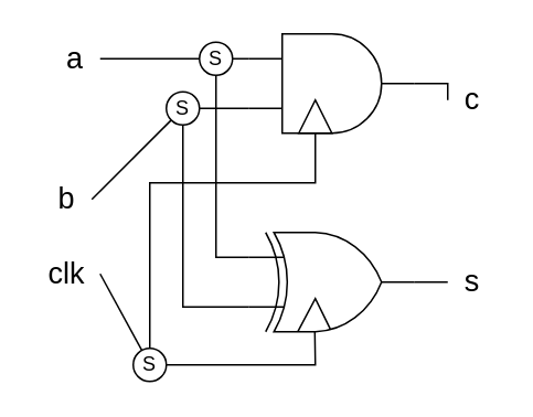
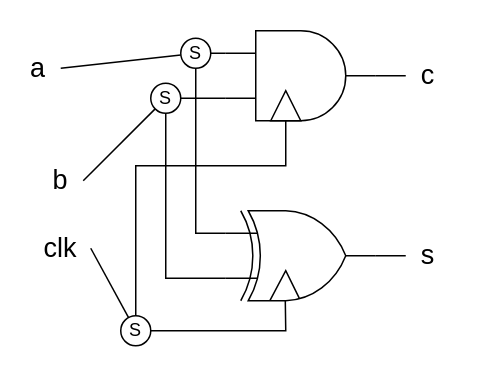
  <mxCell id="0" />
  <mxCell id="1" parent="0" />
  <mxCell id="2" value="" style="edgeStyle=orthogonalEdgeStyle;rounded=0;orthogonalLoop=1;jettySize=auto;html=1;endArrow=none;endFill=0;" edge="1" parent="1" source="3" target="11"><mxGeometry relative="1" as="geometry" /></mxCell>
  <mxCell id="3" value="" style="verticalLabelPosition=bottom;shadow=0;dashed=0;align=center;html=1;verticalAlign=top;shape=mxgraph.electrical.logic_gates.logic_gate;operation=and;" vertex="1" parent="1"><mxGeometry x="150" y="20" width="100" height="60" as="geometry" /></mxCell>
  <mxCell id="4" value="" style="edgeStyle=orthogonalEdgeStyle;rounded=0;orthogonalLoop=1;jettySize=auto;html=1;endArrow=none;endFill=0;" edge="1" parent="1" source="5" target="12"><mxGeometry relative="1" as="geometry" /></mxCell>
  <mxCell id="5" value="" style="verticalLabelPosition=bottom;shadow=0;dashed=0;align=center;html=1;verticalAlign=top;shape=mxgraph.electrical.logic_gates.logic_gate;operation=xor;" vertex="1" parent="1"><mxGeometry x="150" y="140" width="100" height="60" as="geometry" /></mxCell>
  <mxCell id="6" value="" style="triangle;whiteSpace=wrap;html=1;rotation=-90;" vertex="1" parent="1"><mxGeometry x="180" y="60" width="20" height="20" as="geometry" /></mxCell>
  <mxCell id="7" value="" style="endArrow=none;html=1;rounded=0;exitX=0.295;exitY=0.996;exitDx=0;exitDy=0;exitPerimeter=0;entryX=0.49;entryY=0.971;entryDx=0;entryDy=0;entryPerimeter=0;" edge="1" parent="1" source="5" target="5"><mxGeometry width="50" height="50" relative="1" as="geometry"><mxPoint x="170" y="160" as="sourcePoint" /><mxPoint x="250" y="130" as="targetPoint" /><Array as="points"><mxPoint x="190" y="180" /></Array></mxGeometry></mxCell>
- <mxCell id="8" value="a" style="text;html=1;align=center;verticalAlign=middle;whiteSpace=wrap;rounded=0;fontSize=18;" vertex="1" parent="1"><mxGeometry x="30" y="20" width="30" height="30" as="geometry" /></mxCell>
+ <mxCell id="8" value="a" style="text;html=1;align=center;verticalAlign=middle;whiteSpace=wrap;rounded=0;fontSize=18;" vertex="1" parent="1"><mxGeometry x="10" y="30" width="30" height="30" as="geometry" /></mxCell>
  <mxCell id="9" value="b" style="text;html=1;align=center;verticalAlign=middle;whiteSpace=wrap;rounded=0;fontSize=18;" vertex="1" parent="1"><mxGeometry x="25" y="105" width="30" height="30" as="geometry" /></mxCell>
  <mxCell id="10" value="clk" style="text;html=1;align=center;verticalAlign=middle;whiteSpace=wrap;rounded=0;fontSize=18;" vertex="1" parent="1"><mxGeometry x="20" y="145" width="40" height="40" as="geometry" /></mxCell>
- <mxCell id="11" value="c" style="text;html=1;align=center;verticalAlign=middle;whiteSpace=wrap;rounded=0;fontSize=18;" vertex="1" parent="1"><mxGeometry x="270" y="40" width="30" height="40" as="geometry" /></mxCell>
+ <mxCell id="11" value="c" style="text;html=1;align=center;verticalAlign=middle;whiteSpace=wrap;rounded=0;fontSize=18;" vertex="1" parent="1"><mxGeometry x="270" y="30" width="30" height="40" as="geometry" /></mxCell>
  <mxCell id="12" value="s" style="text;html=1;align=center;verticalAlign=middle;whiteSpace=wrap;rounded=0;fontSize=18;" vertex="1" parent="1"><mxGeometry x="270" y="150" width="30" height="40" as="geometry" /></mxCell>
  <mxCell id="13" value="" style="endArrow=none;html=1;rounded=0;entryX=0;entryY=0.25;entryDx=0;entryDy=0;entryPerimeter=0;" edge="1" parent="1" source="23" target="3"><mxGeometry width="50" height="50" relative="1" as="geometry"><mxPoint x="130" y="35" as="sourcePoint" /><mxPoint x="180" y="70" as="targetPoint" /></mxGeometry></mxCell>
  <mxCell id="14" value="" style="endArrow=none;html=1;rounded=0;entryX=0;entryY=0.75;entryDx=0;entryDy=0;entryPerimeter=0;" edge="1" parent="1" source="24" target="3"><mxGeometry width="50" height="50" relative="1" as="geometry"><mxPoint x="110" y="65" as="sourcePoint" /><mxPoint x="180" y="70" as="targetPoint" /></mxGeometry></mxCell>
  <mxCell id="15" value="" style="endArrow=none;html=1;rounded=0;entryX=0.397;entryY=1.002;entryDx=0;entryDy=0;entryPerimeter=0;" edge="1" parent="1" source="25" target="5"><mxGeometry width="50" height="50" relative="1" as="geometry"><mxPoint x="80" y="250" as="sourcePoint" /><mxPoint x="190" y="220" as="targetPoint" /><Array as="points"><mxPoint x="190" y="220" /></Array></mxGeometry></mxCell>
  <mxCell id="16" value="" style="endArrow=none;html=1;rounded=0;entryDx=0;entryDy=0;entryPerimeter=0;exitX=1;exitY=0.5;exitDx=0;exitDy=0;" edge="1" parent="1" source="23"><mxGeometry width="50" height="50" relative="1" as="geometry"><mxPoint x="60" y="35" as="sourcePoint" /><mxPoint x="130" y="35" as="targetPoint" /></mxGeometry></mxCell>
  <mxCell id="17" value="" style="endArrow=none;html=1;rounded=0;exitX=1;exitY=0.5;exitDx=0;exitDy=0;" edge="1" parent="1" source="9" target="24"><mxGeometry width="50" height="50" relative="1" as="geometry"><mxPoint x="60" y="65" as="sourcePoint" /><mxPoint x="110" y="65" as="targetPoint" /></mxGeometry></mxCell>
  <mxCell id="18" value="" style="endArrow=none;html=1;rounded=0;exitX=1;exitY=0.5;exitDx=0;exitDy=0;" edge="1" parent="1" source="10" target="25"><mxGeometry width="50" height="50" relative="1" as="geometry"><mxPoint x="60" y="250" as="sourcePoint" /><mxPoint x="80" y="250" as="targetPoint" /><Array as="points" /></mxGeometry></mxCell>
  <mxCell id="19" value="" style="endArrow=none;html=1;rounded=0;exitX=0;exitY=0.25;exitDx=0;exitDy=0;exitPerimeter=0;" edge="1" parent="1" source="5" target="23"><mxGeometry width="50" height="50" relative="1" as="geometry"><mxPoint x="130" y="170" as="sourcePoint" /><mxPoint x="130" y="35" as="targetPoint" /><Array as="points"><mxPoint x="130" y="155" /></Array></mxGeometry></mxCell>
  <mxCell id="20" value="" style="endArrow=none;html=1;rounded=0;exitX=0;exitY=0.75;exitDx=0;exitDy=0;exitPerimeter=0;" edge="1" parent="1" source="5" target="24"><mxGeometry width="50" height="50" relative="1" as="geometry"><mxPoint x="130" y="170" as="sourcePoint" /><mxPoint x="110" y="65" as="targetPoint" /><Array as="points"><mxPoint x="110" y="185" /></Array></mxGeometry></mxCell>
  <mxCell id="21" value="" style="endArrow=none;html=1;rounded=0;entryX=0;entryY=0.5;entryDx=0;entryDy=0;" edge="1" parent="1" source="25" target="6"><mxGeometry width="50" height="50" relative="1" as="geometry"><mxPoint x="80" y="250" as="sourcePoint" /><mxPoint x="180" y="120" as="targetPoint" /><Array as="points"><mxPoint x="90" y="110" /><mxPoint x="190" y="110" /></Array></mxGeometry></mxCell>
  <mxCell id="22" value="" style="endArrow=none;html=1;rounded=0;entryDx=0;entryDy=0;entryPerimeter=0;exitX=1;exitY=0.5;exitDx=0;exitDy=0;" edge="1" parent="1" source="8" target="23"><mxGeometry width="50" height="50" relative="1" as="geometry"><mxPoint x="60" y="35" as="sourcePoint" /><mxPoint x="130" y="35" as="targetPoint" /></mxGeometry></mxCell>
  <mxCell id="23" value="S" style="ellipse;whiteSpace=wrap;html=1;aspect=fixed;" vertex="1" parent="1"><mxGeometry x="120" y="25" width="20" height="20" as="geometry" /></mxCell>
  <mxCell id="24" value="S" style="ellipse;whiteSpace=wrap;html=1;aspect=fixed;" vertex="1" parent="1"><mxGeometry x="100" y="55" width="20" height="20" as="geometry" /></mxCell>
  <mxCell id="25" value="S" style="ellipse;whiteSpace=wrap;html=1;aspect=fixed;" vertex="1" parent="1"><mxGeometry x="80" y="210" width="20" height="20" as="geometry" /></mxCell>
